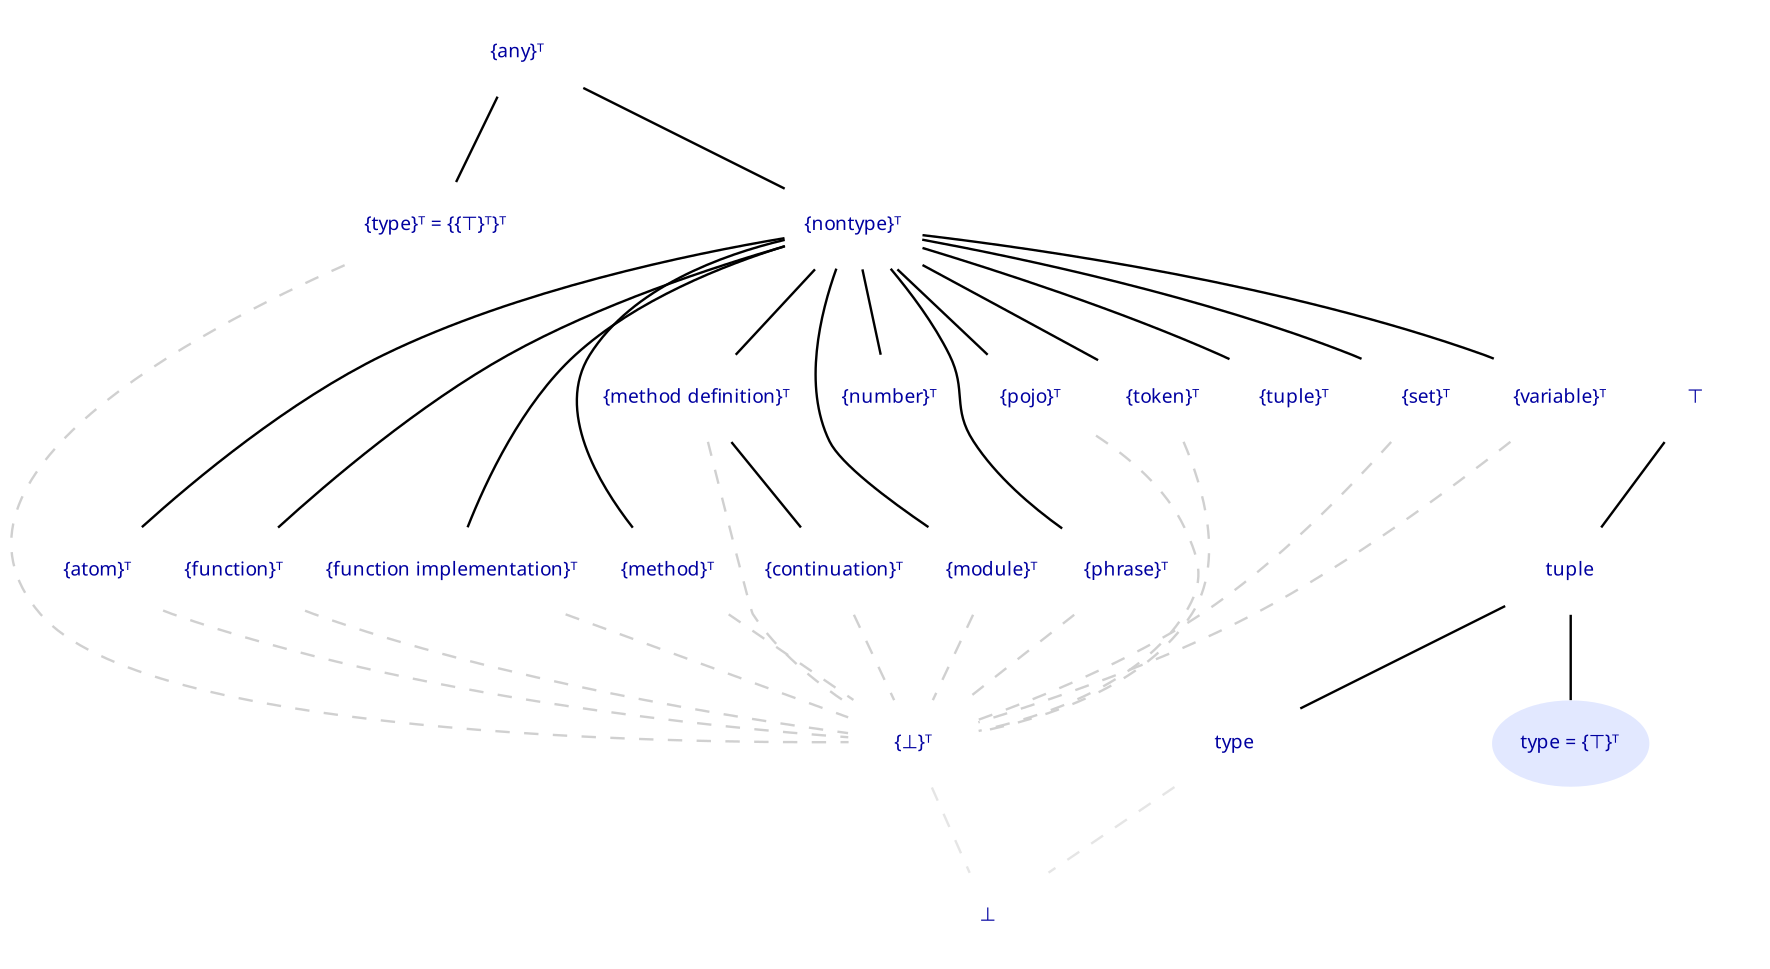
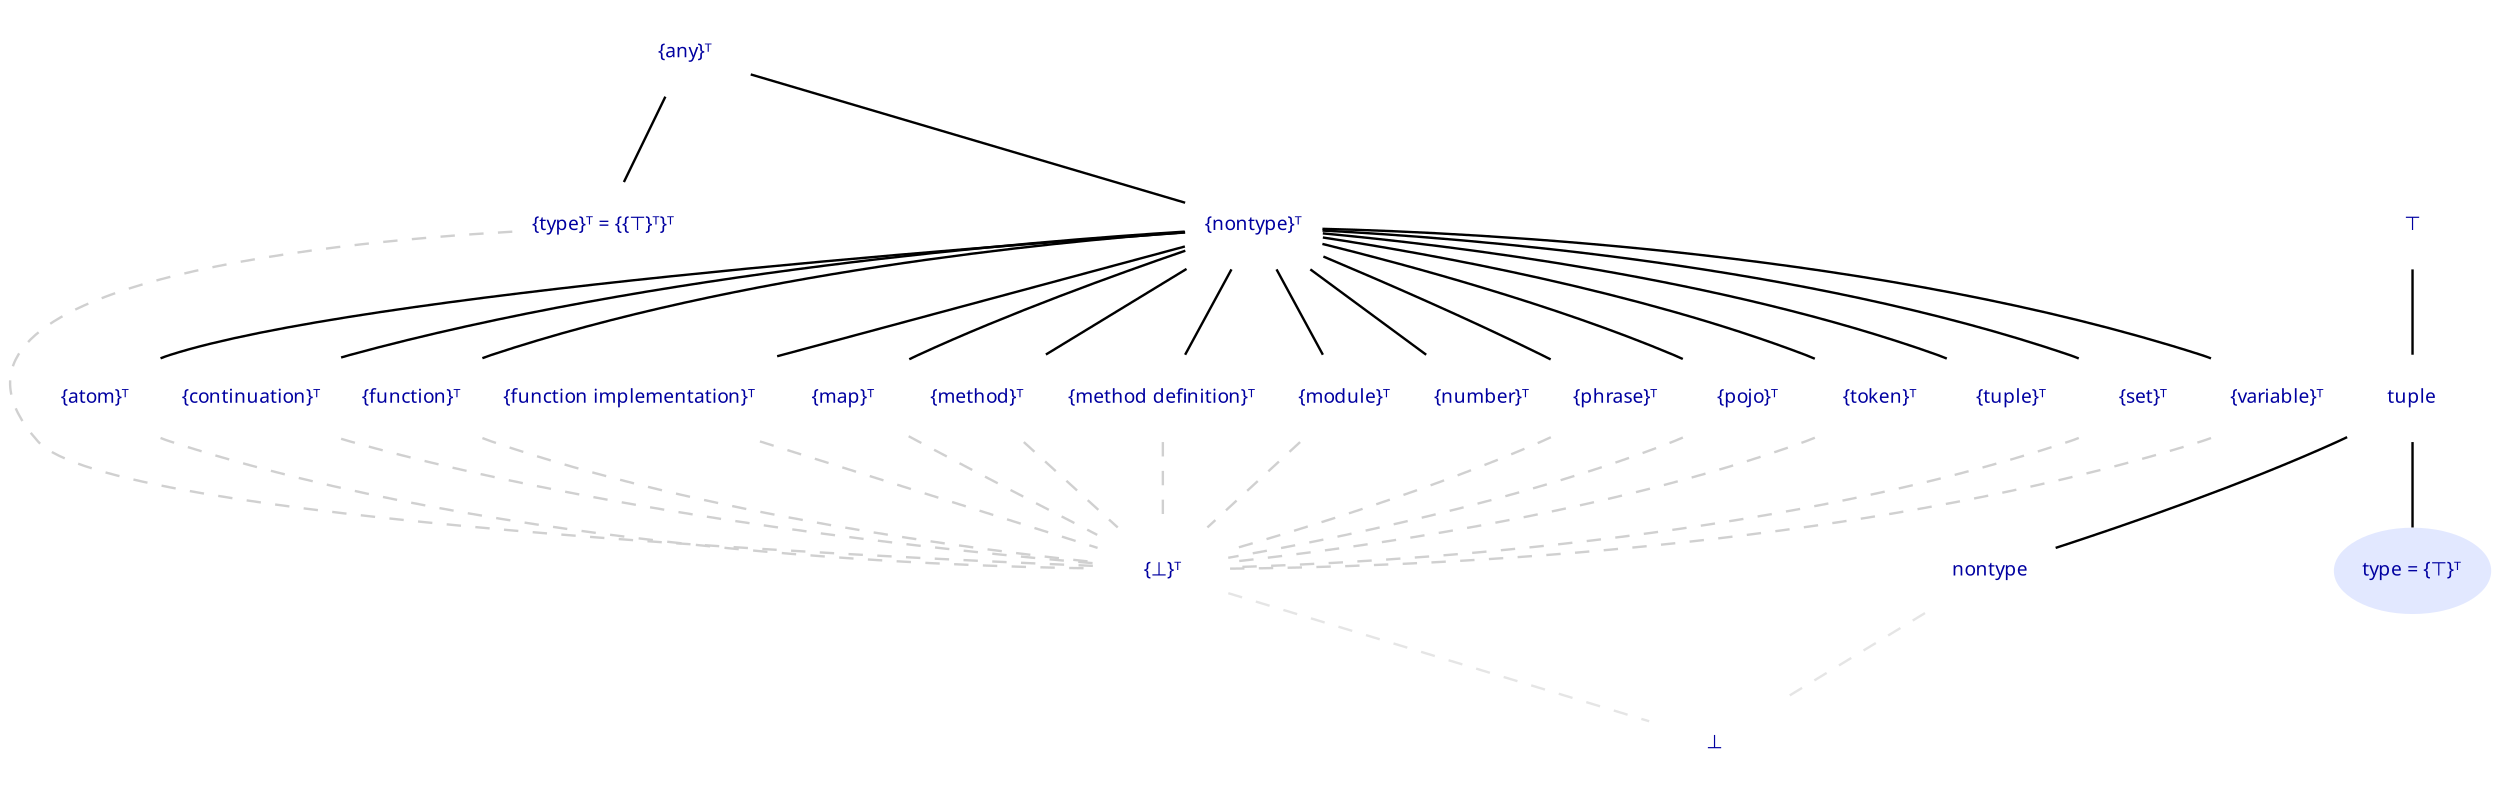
  strict graph {
    fontname="Noto Sans"
    nodesep=0.0125
    node [fontcolor="#0000A0" fontname="Noto Sans" fontsize=8 shape=plaintext]
    edge [fontname="Noto Sans"]
    n1 [label=tuple]
    "⊤"
-   nontype [label=type]
+   nontype
    n4 [fillcolor="#E2E8FF" label="type = {⊤}ᵀ" peripheries=0 shape=ellipse style=filled]
    "⊥"
    n6 [label="{any}ᵀ"]
    n7 [label="{type}ᵀ = {{⊤}ᵀ}ᵀ"]
    n8 [label="{nontype}ᵀ"]
    n9 [label="{⊥}ᵀ"]
    n10 [label="{atom}ᵀ"]
    n11 [label="{continuation}ᵀ"]
    n12 [label="{function}ᵀ"]
    n13 [label="{function implementation}ᵀ"]
+   n14 [label="{map}ᵀ"]
    n15 [label="{method}ᵀ"]
    n16 [label="{method definition}ᵀ"]
    n17 [label="{module}ᵀ"]
    n18 [label="{number}ᵀ"]
    n19 [label="{phrase}ᵀ"]
    n20 [label="{pojo}ᵀ"]
    n21 [label="{token}ᵀ"]
    n22 [label="{tuple}ᵀ"]
    n23 [label="{set}ᵀ"]
    n24 [label="{variable}ᵀ"]
    n1 -- nontype
    n1 -- n4
    "⊤" -- n1
    nontype -- "⊥" [color="#e5e5e5" style=dashed]
    n6 -- n7
    n6 -- n8
    n7 -- n9 [color="#d0d0d0" style=dashed]
    n8 -- n10
-   n16 -- n11
+   n8 -- n11
    n8 -- n12
    n8 -- n13
+   n8 -- n14
    n8 -- n15
    n8 -- n16
    n8 -- n17
    n8 -- n18
    n8 -- n19
    n8 -- n20
    n8 -- n21
    n8 -- n22
    n8 -- n23
    n8 -- n24
    n9 -- "⊥" [color="#e5e5e5" style=dashed]
    n10 -- n9 [color="#d0d0d0" style=dashed]
    n11 -- n9 [color="#d0d0d0" style=dashed]
    n12 -- n9 [color="#d0d0d0" style=dashed]
    n13 -- n9 [color="#d0d0d0" style=dashed]
+   n14 -- n9 [color="#d0d0d0" style=dashed]
    n15 -- n9 [color="#d0d0d0" style=dashed]
    n16 -- n9 [color="#d0d0d0" style=dashed]
    n17 -- n9 [color="#d0d0d0" style=dashed]
    n19 -- n9 [color="#d0d0d0" style=dashed]
    n20 -- n9 [color="#d0d0d0" style=dashed]
    n21 -- n9 [color="#d0d0d0" style=dashed]
    n23 -- n9 [color="#d0d0d0" style=dashed]
    n24 -- n9 [color="#d0d0d0" style=dashed]
  }
